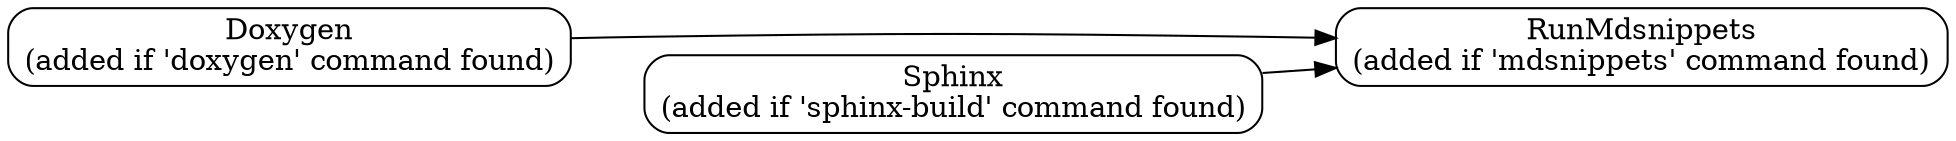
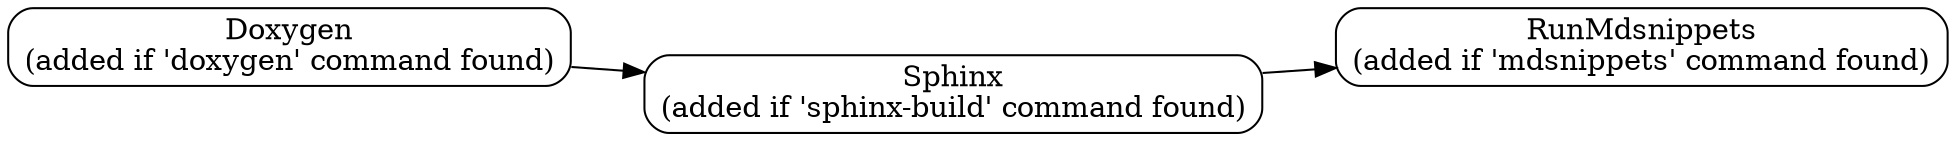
  digraph {
    rankdir=LR
    node [fillcolor=lightgray fontsize=14 shape=box style=rounded]
    edge [fontsize=14]
    n1 [height=0.25 label="RunMdsnippets\n(added if 'mdsnippets' command found)"]
    n2 [height=0.25 label="Sphinx\n(added if 'sphinx-build' command found)"]
    n3 [height=0.25 label="Doxygen\n(added if 'doxygen' command found)"]
    n2 -> n1
-   n3 -> n1
+   n3 -> n2
  }
